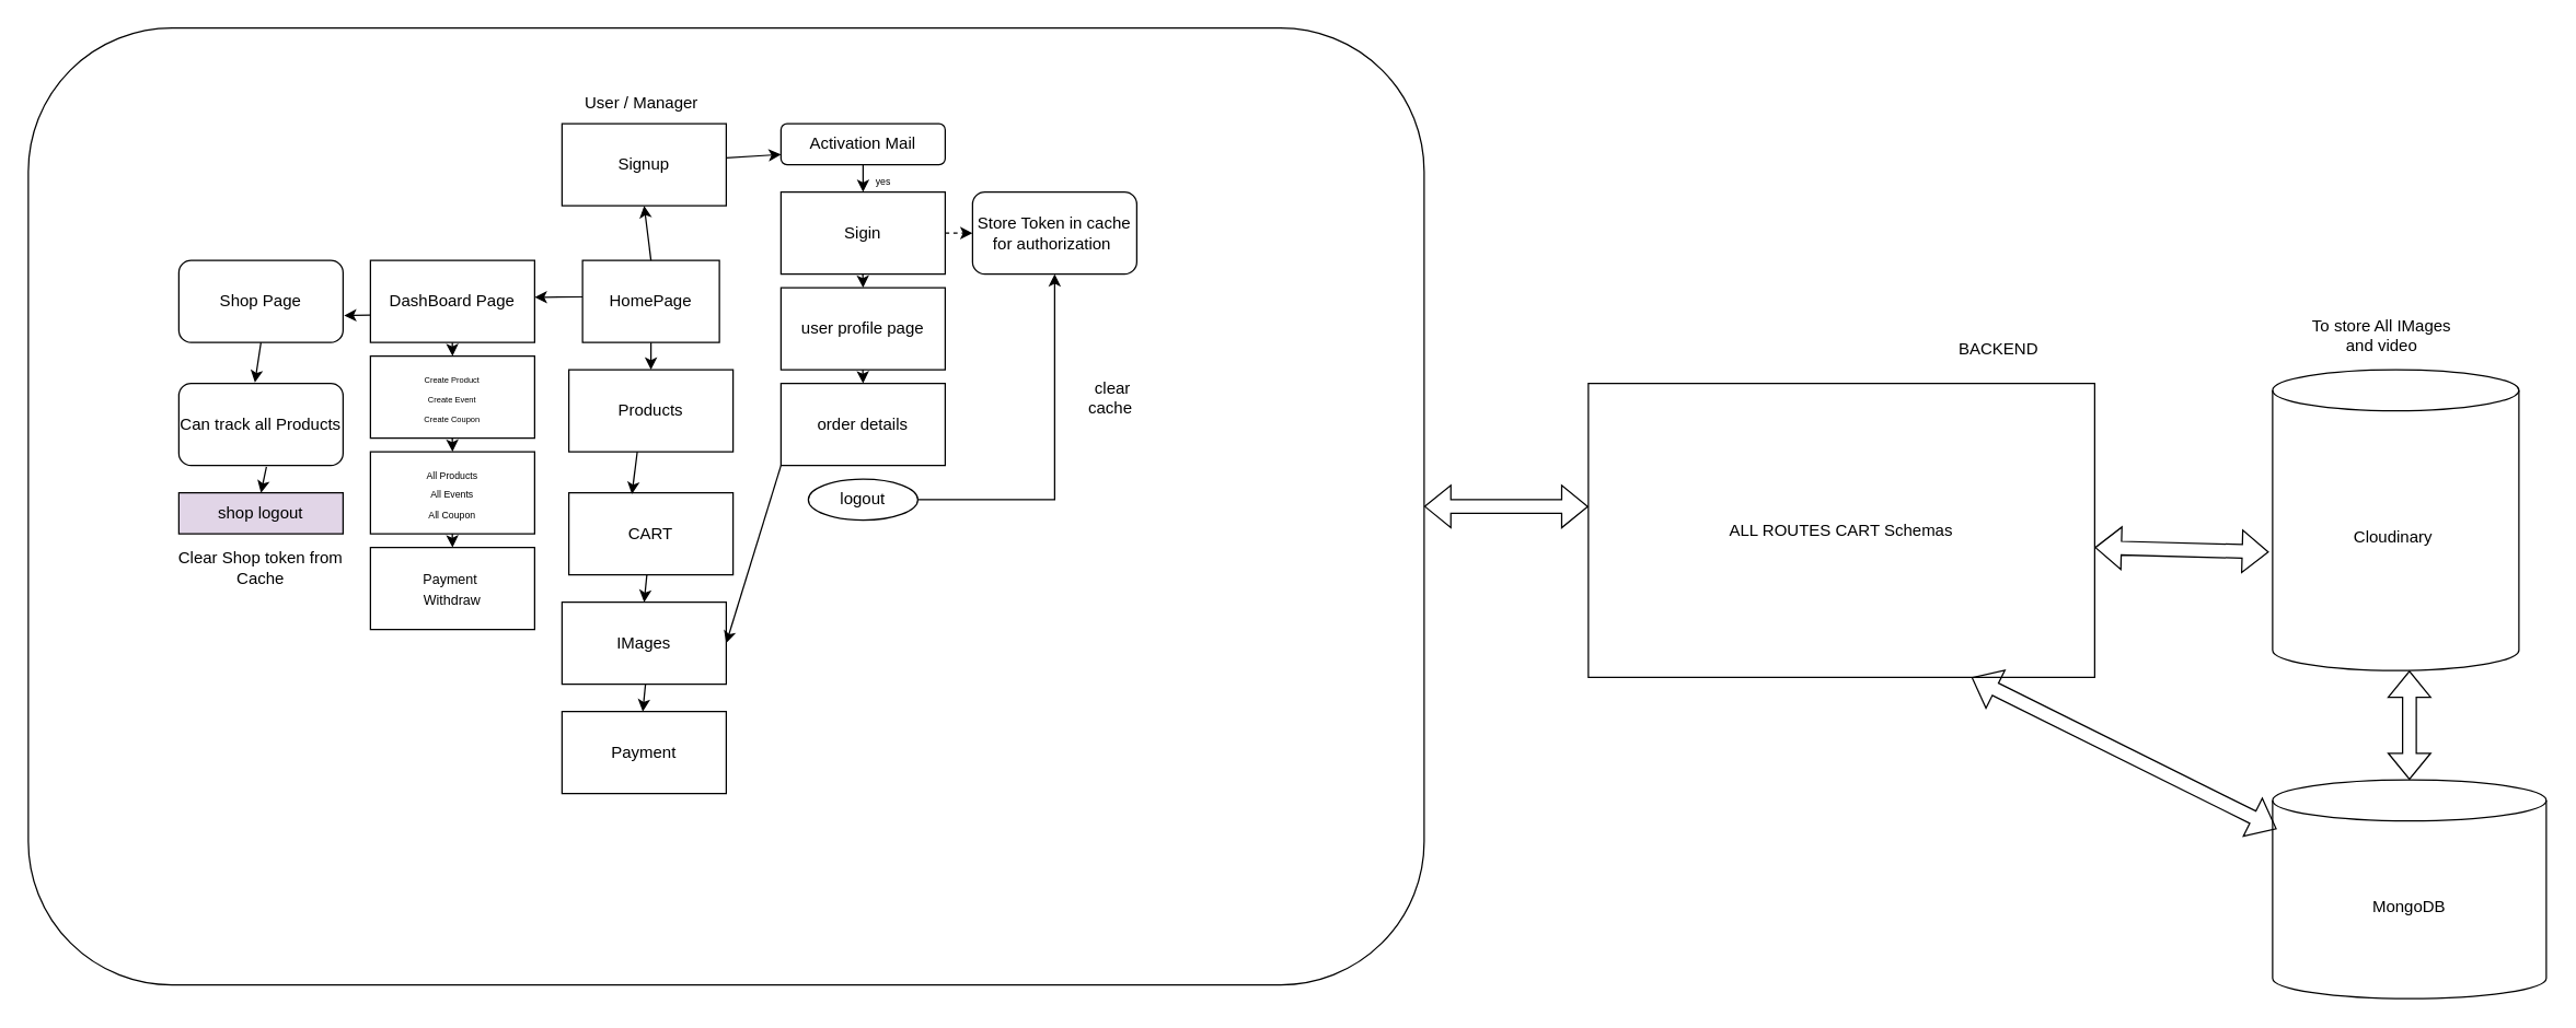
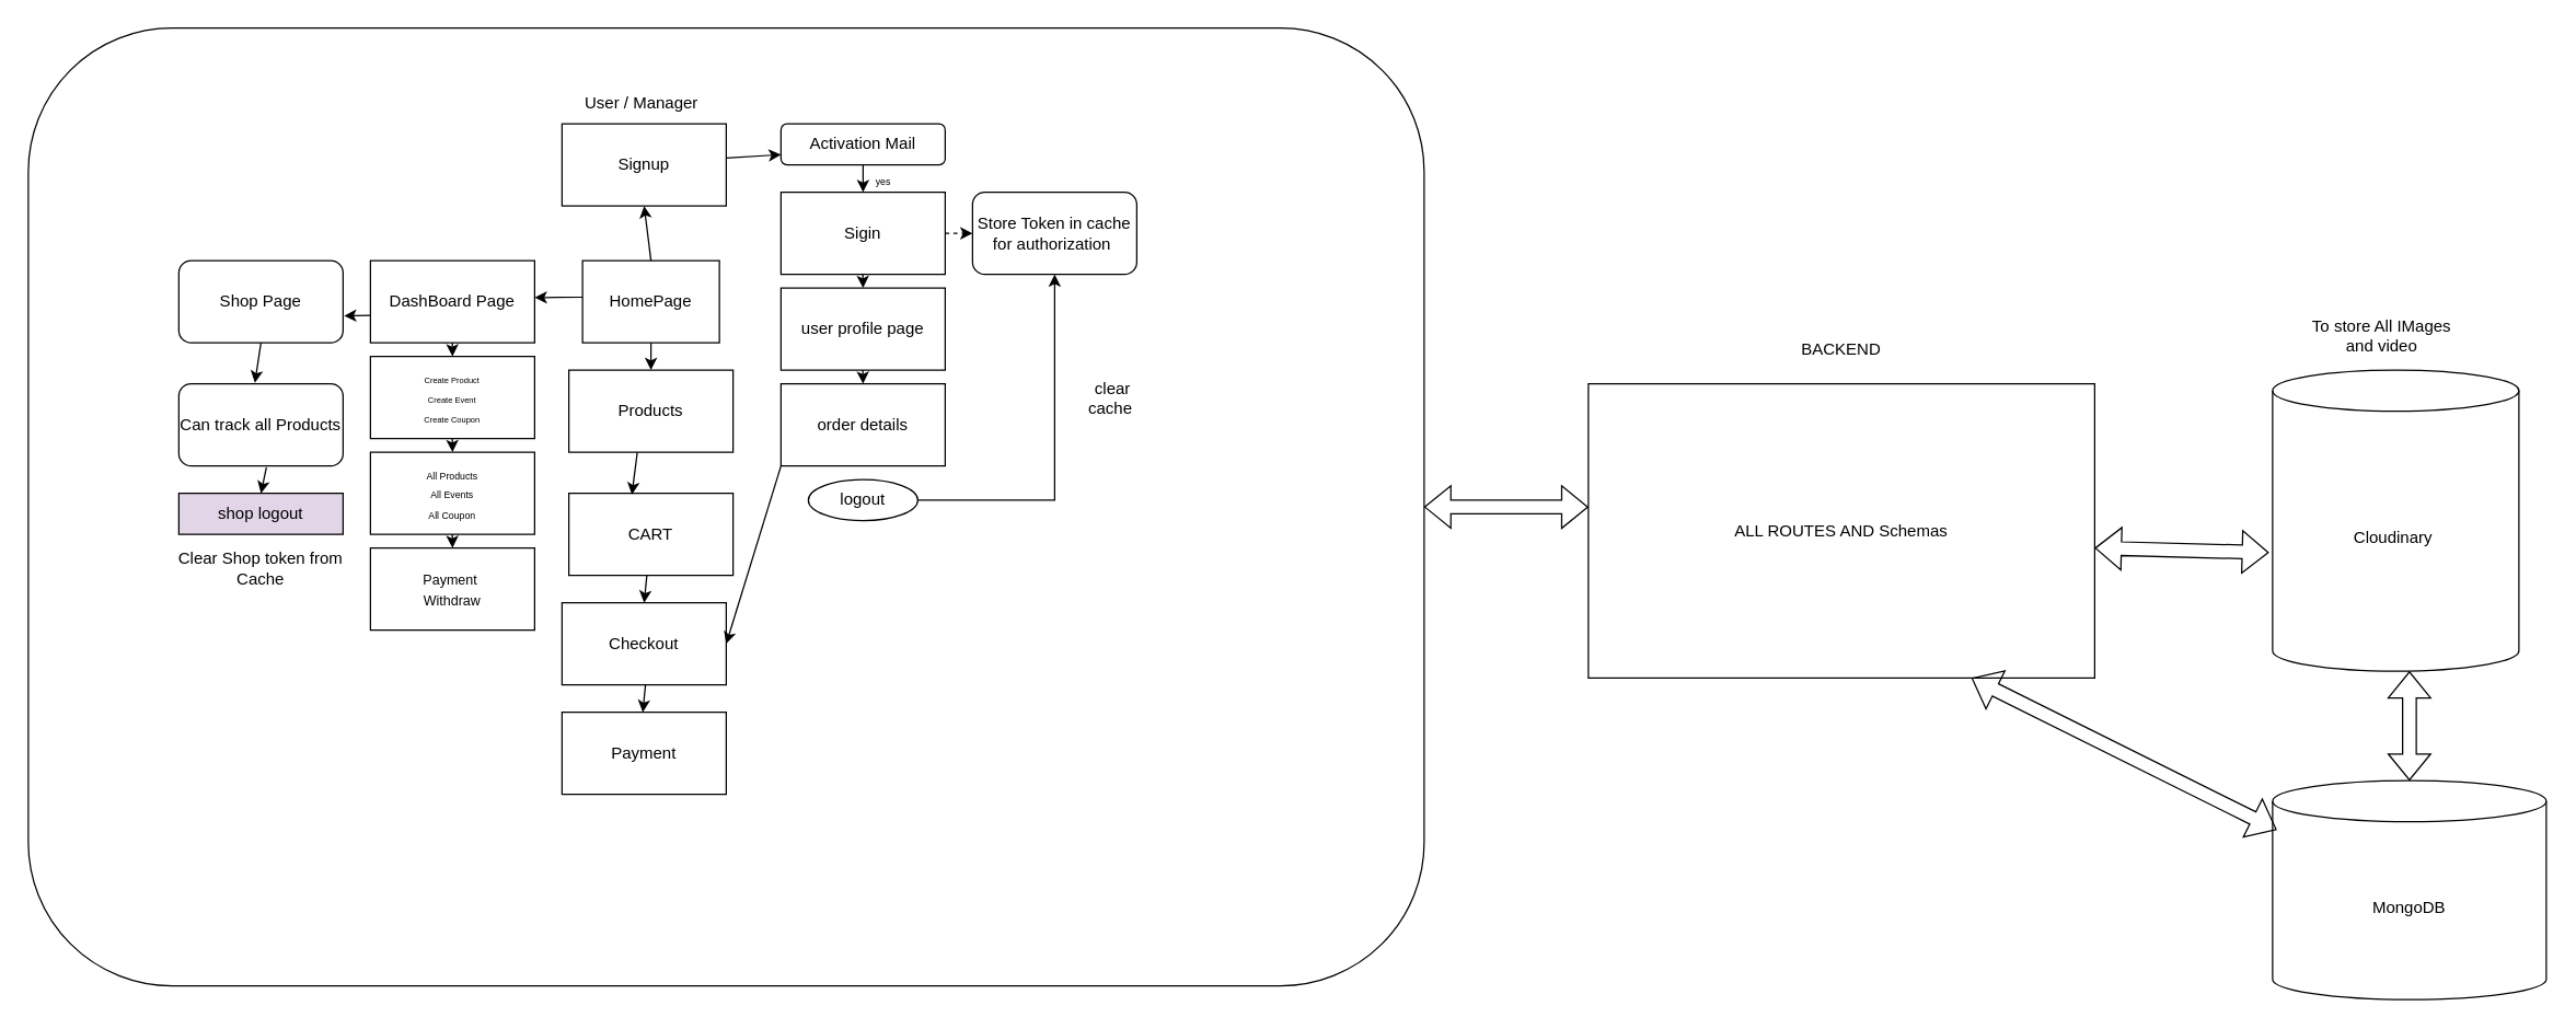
  <mxCell id="0" />
  <mxCell id="1" parent="0" />
  <mxCell id="2" value="" style="rounded=1;whiteSpace=wrap;html=1;" vertex="1" parent="1"><mxGeometry x="20" y="20" width="1020" height="700" as="geometry" /></mxCell>
  <mxCell id="3" value="HomePage" style="rounded=0;whiteSpace=wrap;html=1;" vertex="1" parent="1"><mxGeometry x="425" y="190" width="100" height="60" as="geometry" /></mxCell>
  <mxCell id="4" value="Signup" style="rounded=0;whiteSpace=wrap;html=1;" vertex="1" parent="1"><mxGeometry x="410" y="90" width="120" height="60" as="geometry" /></mxCell>
  <mxCell id="5" value="" style="endArrow=classic;html=1;rounded=0;exitX=0.5;exitY=0;exitDx=0;exitDy=0;entryX=0.5;entryY=1;entryDx=0;entryDy=0;" edge="1" parent="1" source="3" target="4"><mxGeometry width="50" height="50" relative="1" as="geometry"><mxPoint x="330" y="120" as="sourcePoint" /><mxPoint x="410" y="120" as="targetPoint" /></mxGeometry></mxCell>
  <mxCell id="6" value="User / Manager&amp;nbsp;" style="text;html=1;strokeColor=none;fillColor=none;align=center;verticalAlign=middle;whiteSpace=wrap;rounded=0;" vertex="1" parent="1"><mxGeometry x="425" y="60" width="90" height="30" as="geometry" /></mxCell>
  <mxCell id="7" value="Activation Mail" style="rounded=1;whiteSpace=wrap;html=1;" vertex="1" parent="1"><mxGeometry x="570" y="90" width="120" height="30" as="geometry" /></mxCell>
  <mxCell id="8" value="" style="endArrow=classic;html=1;rounded=0;entryX=0;entryY=0.75;entryDx=0;entryDy=0;" edge="1" parent="1" target="7"><mxGeometry width="50" height="50" relative="1" as="geometry"><mxPoint x="530" y="115" as="sourcePoint" /><mxPoint x="550" y="95" as="targetPoint" /></mxGeometry></mxCell>
  <mxCell id="9" value="" style="endArrow=classic;html=1;rounded=0;entryX=0.5;entryY=0;entryDx=0;entryDy=0;" edge="1" parent="1"><mxGeometry width="50" height="50" relative="1" as="geometry"><mxPoint x="630" y="120" as="sourcePoint" /><mxPoint x="630" y="140" as="targetPoint" /></mxGeometry></mxCell>
  <mxCell id="10" value="&lt;font style=&quot;font-size: 7px;&quot;&gt;yes&lt;/font&gt;" style="text;html=1;strokeColor=none;fillColor=none;align=center;verticalAlign=middle;whiteSpace=wrap;rounded=0;" vertex="1" parent="1"><mxGeometry x="620" y="130" width="50" as="geometry" /></mxCell>
  <mxCell id="11" value="Sigin" style="rounded=0;whiteSpace=wrap;html=1;" vertex="1" parent="1"><mxGeometry x="570" y="140" width="120" height="60" as="geometry" /></mxCell>
  <mxCell id="12" value="user profile page" style="rounded=0;whiteSpace=wrap;html=1;" vertex="1" parent="1"><mxGeometry x="570" y="210" width="120" height="60" as="geometry" /></mxCell>
  <mxCell id="13" value="order details" style="rounded=0;whiteSpace=wrap;html=1;" vertex="1" parent="1"><mxGeometry x="570" y="280" width="120" height="60" as="geometry" /></mxCell>
  <mxCell id="14" value="" style="endArrow=classic;html=1;rounded=0;" edge="1" parent="1"><mxGeometry width="50" height="50" relative="1" as="geometry"><mxPoint x="629.8" y="200" as="sourcePoint" /><mxPoint x="630" y="210" as="targetPoint" /></mxGeometry></mxCell>
  <mxCell id="15" value="" style="endArrow=classic;html=1;rounded=0;" edge="1" parent="1"><mxGeometry width="50" height="50" relative="1" as="geometry"><mxPoint x="629.8" y="270" as="sourcePoint" /><mxPoint x="630" y="280" as="targetPoint" /></mxGeometry></mxCell>
  <mxCell id="16" value="Store Token in cache for&amp;nbsp;authorization&amp;nbsp;" style="whiteSpace=wrap;html=1;rounded=1;" vertex="1" parent="1"><mxGeometry x="710" y="140" width="120" height="60" as="geometry" /></mxCell>
  <mxCell id="17" value="" style="endArrow=classic;html=1;rounded=0;exitX=1;exitY=0.5;exitDx=0;exitDy=0;entryX=0;entryY=0.5;entryDx=0;entryDy=0;dashed=1;" edge="1" parent="1" source="11" target="16"><mxGeometry width="50" height="50" relative="1" as="geometry"><mxPoint x="670" y="240" as="sourcePoint" /><mxPoint x="720" y="190" as="targetPoint" /></mxGeometry></mxCell>
  <mxCell id="18" style="edgeStyle=orthogonalEdgeStyle;rounded=0;orthogonalLoop=1;jettySize=auto;html=1;exitX=1;exitY=0.5;exitDx=0;exitDy=0;entryX=0.5;entryY=1;entryDx=0;entryDy=0;" edge="1" parent="1" source="19" target="16"><mxGeometry relative="1" as="geometry" /></mxCell>
  <mxCell id="19" value="logout" style="ellipse;whiteSpace=wrap;html=1;" vertex="1" parent="1"><mxGeometry x="590" y="350" width="80" height="30" as="geometry" /></mxCell>
  <mxCell id="20" value="&lt;div style=&quot;text-align: center;&quot;&gt;&lt;span style=&quot;background-color: initial;&quot;&gt;&amp;nbsp;clear cache&lt;/span&gt;&lt;/div&gt;" style="text;whiteSpace=wrap;html=1;" vertex="1" parent="1"><mxGeometry x="780" y="270" width="60" height="40" as="geometry" /></mxCell>
  <mxCell id="21" value="Products" style="rounded=0;whiteSpace=wrap;html=1;" vertex="1" parent="1"><mxGeometry x="415" y="270" width="120" height="60" as="geometry" /></mxCell>
  <mxCell id="22" value="CART" style="rounded=0;whiteSpace=wrap;html=1;" vertex="1" parent="1"><mxGeometry x="415" y="360" width="120" height="60" as="geometry" /></mxCell>
- <mxCell id="23" value="IMages" style="rounded=0;whiteSpace=wrap;html=1;" vertex="1" parent="1"><mxGeometry x="410" y="440" width="120" height="60" as="geometry" /></mxCell>
+ <mxCell id="23" value="Checkout" style="rounded=0;whiteSpace=wrap;html=1;" vertex="1" parent="1"><mxGeometry x="410" y="440" width="120" height="60" as="geometry" /></mxCell>
  <mxCell id="24" value="Payment" style="rounded=0;whiteSpace=wrap;html=1;" vertex="1" parent="1"><mxGeometry x="410" y="520" width="120" height="60" as="geometry" /></mxCell>
  <mxCell id="25" value="" style="endArrow=classic;html=1;rounded=0;entryX=1;entryY=0.5;entryDx=0;entryDy=0;exitX=0;exitY=1;exitDx=0;exitDy=0;" edge="1" parent="1" source="13" target="23"><mxGeometry width="50" height="50" relative="1" as="geometry"><mxPoint x="660" y="370" as="sourcePoint" /><mxPoint x="710" y="320" as="targetPoint" /></mxGeometry></mxCell>
  <mxCell id="26" value="" style="endArrow=classic;html=1;rounded=0;entryX=0.5;entryY=0;entryDx=0;entryDy=0;" edge="1" parent="1" target="21"><mxGeometry width="50" height="50" relative="1" as="geometry"><mxPoint x="475" y="250" as="sourcePoint" /><mxPoint x="525" y="200" as="targetPoint" /></mxGeometry></mxCell>
  <mxCell id="27" value="" style="endArrow=classic;html=1;rounded=0;entryX=0.384;entryY=0.016;entryDx=0;entryDy=0;entryPerimeter=0;" edge="1" parent="1" target="22"><mxGeometry width="50" height="50" relative="1" as="geometry"><mxPoint x="465" y="330" as="sourcePoint" /><mxPoint x="515" y="280" as="targetPoint" /></mxGeometry></mxCell>
  <mxCell id="28" value="" style="endArrow=classic;html=1;rounded=0;entryX=0.5;entryY=0;entryDx=0;entryDy=0;" edge="1" parent="1" target="23"><mxGeometry width="50" height="50" relative="1" as="geometry"><mxPoint x="472" y="420" as="sourcePoint" /><mxPoint x="468" y="451" as="targetPoint" /></mxGeometry></mxCell>
  <mxCell id="29" value="" style="endArrow=classic;html=1;rounded=0;entryX=0.5;entryY=0;entryDx=0;entryDy=0;" edge="1" parent="1"><mxGeometry width="50" height="50" relative="1" as="geometry"><mxPoint x="471" y="500" as="sourcePoint" /><mxPoint x="469" y="520" as="targetPoint" /></mxGeometry></mxCell>
  <mxCell id="30" value="" style="endArrow=classic;html=1;rounded=0;exitX=-0.001;exitY=0.445;exitDx=0;exitDy=0;exitPerimeter=0;" edge="1" parent="1" source="3"><mxGeometry width="50" height="50" relative="1" as="geometry"><mxPoint x="500" y="340" as="sourcePoint" /><mxPoint x="390" y="217" as="targetPoint" /></mxGeometry></mxCell>
  <mxCell id="31" value="DashBoard Page" style="rounded=0;whiteSpace=wrap;html=1;" vertex="1" parent="1"><mxGeometry x="270" y="190" width="120" height="60" as="geometry" /></mxCell>
  <mxCell id="32" value="&lt;font style=&quot;font-size: 6px;&quot;&gt;Create Product&lt;br&gt;Create Event&lt;br&gt;Create Coupon&lt;br&gt;&lt;/font&gt;" style="rounded=0;whiteSpace=wrap;html=1;" vertex="1" parent="1"><mxGeometry x="270" y="260" width="120" height="60" as="geometry" /></mxCell>
  <mxCell id="33" value="&lt;font style=&quot;font-size: 7px;&quot;&gt;All Products&lt;br&gt;All Events&lt;br&gt;All Coupon&lt;br&gt;&lt;/font&gt;" style="rounded=0;whiteSpace=wrap;html=1;" vertex="1" parent="1"><mxGeometry x="270" y="330" width="120" height="60" as="geometry" /></mxCell>
  <mxCell id="34" value="&lt;font size=&quot;1&quot;&gt;Payment&amp;nbsp;&lt;br&gt;Withdraw&lt;br&gt;&lt;/font&gt;" style="rounded=0;whiteSpace=wrap;html=1;" vertex="1" parent="1"><mxGeometry x="270" y="400" width="120" height="60" as="geometry" /></mxCell>
  <mxCell id="35" value="Shop Page" style="rounded=1;whiteSpace=wrap;html=1;" vertex="1" parent="1"><mxGeometry x="130" y="190" width="120" height="60" as="geometry" /></mxCell>
  <mxCell id="36" value="Can track all Products" style="rounded=1;whiteSpace=wrap;html=1;" vertex="1" parent="1"><mxGeometry x="130" y="280" width="120" height="60" as="geometry" /></mxCell>
  <mxCell id="37" value="" style="endArrow=classic;html=1;rounded=0;" edge="1" parent="1"><mxGeometry width="50" height="50" relative="1" as="geometry"><mxPoint x="329.82" y="250" as="sourcePoint" /><mxPoint x="330" y="260" as="targetPoint" /></mxGeometry></mxCell>
  <mxCell id="38" value="" style="endArrow=classic;html=1;rounded=0;" edge="1" parent="1"><mxGeometry width="50" height="50" relative="1" as="geometry"><mxPoint x="329.82" y="320" as="sourcePoint" /><mxPoint x="330" y="330" as="targetPoint" /></mxGeometry></mxCell>
  <mxCell id="39" value="" style="endArrow=classic;html=1;rounded=0;" edge="1" parent="1"><mxGeometry width="50" height="50" relative="1" as="geometry"><mxPoint x="329.82" y="390" as="sourcePoint" /><mxPoint x="330" y="400" as="targetPoint" /></mxGeometry></mxCell>
  <mxCell id="40" value="" style="endArrow=classic;html=1;rounded=0;entryX=1.006;entryY=0.672;entryDx=0;entryDy=0;entryPerimeter=0;" edge="1" parent="1" target="35"><mxGeometry width="50" height="50" relative="1" as="geometry"><mxPoint x="270" y="230" as="sourcePoint" /><mxPoint x="320" y="180" as="targetPoint" /></mxGeometry></mxCell>
  <mxCell id="41" value="" style="endArrow=classic;html=1;rounded=0;entryX=0.463;entryY=-0.012;entryDx=0;entryDy=0;entryPerimeter=0;" edge="1" parent="1" target="36"><mxGeometry width="50" height="50" relative="1" as="geometry"><mxPoint x="190" y="250" as="sourcePoint" /><mxPoint x="210" y="230" as="targetPoint" /></mxGeometry></mxCell>
  <mxCell id="42" value="shop logout" style="rounded=0;whiteSpace=wrap;html=1;fillColor=#e1d5e7;" vertex="1" parent="1"><mxGeometry x="130" y="360" width="120" height="30" as="geometry" /></mxCell>
  <mxCell id="43" value="" style="endArrow=classic;html=1;rounded=0;entryX=0.463;entryY=-0.012;entryDx=0;entryDy=0;entryPerimeter=0;" edge="1" parent="1"><mxGeometry width="50" height="50" relative="1" as="geometry"><mxPoint x="194" y="341" as="sourcePoint" /><mxPoint x="190" y="360" as="targetPoint" /></mxGeometry></mxCell>
  <mxCell id="44" value="Clear Shop token from Cache" style="text;html=1;strokeColor=none;fillColor=none;align=center;verticalAlign=middle;whiteSpace=wrap;rounded=0;" vertex="1" parent="1"><mxGeometry x="120" y="400" width="140" height="30" as="geometry" /></mxCell>
- <mxCell id="45" value="ALL ROUTES CART Schemas" style="rounded=0;whiteSpace=wrap;html=1;" vertex="1" parent="1"><mxGeometry x="1160" y="280" width="370" height="215" as="geometry" /></mxCell>
- <mxCell id="46" value="BACKEND" style="text;html=1;strokeColor=none;fillColor=none;align=center;verticalAlign=middle;whiteSpace=wrap;rounded=0;" vertex="1" parent="1"><mxGeometry x="1430" y="240" width="60" height="30" as="geometry" /></mxCell>
+ <mxCell id="45" value="ALL ROUTES AND Schemas" style="rounded=0;whiteSpace=wrap;html=1;" vertex="1" parent="1"><mxGeometry x="1160" y="280" width="370" height="215" as="geometry" /></mxCell>
+ <mxCell id="46" value="BACKEND" style="text;html=1;strokeColor=none;fillColor=none;align=center;verticalAlign=middle;whiteSpace=wrap;rounded=0;" vertex="1" parent="1"><mxGeometry x="1315" y="240" width="60" height="30" as="geometry" /></mxCell>
  <mxCell id="47" value="" style="shape=flexArrow;endArrow=classic;startArrow=classic;html=1;rounded=0;exitX=1;exitY=0.5;exitDx=0;exitDy=0;entryX=0;entryY=0.419;entryDx=0;entryDy=0;entryPerimeter=0;" edge="1" parent="1" source="2" target="45"><mxGeometry width="100" height="100" relative="1" as="geometry"><mxPoint x="1120" y="320" as="sourcePoint" /><mxPoint x="1220" y="220" as="targetPoint" /></mxGeometry></mxCell>
  <mxCell id="48" value="Cloudinary&amp;nbsp;" style="shape=cylinder3;whiteSpace=wrap;html=1;boundedLbl=1;backgroundOutline=1;size=15;" vertex="1" parent="1"><mxGeometry x="1660" y="270" width="180" height="220" as="geometry" /></mxCell>
  <mxCell id="49" value="To store All IMages and video" style="text;html=1;strokeColor=none;fillColor=none;align=center;verticalAlign=middle;whiteSpace=wrap;rounded=0;" vertex="1" parent="1"><mxGeometry x="1680" y="230" width="120" height="30" as="geometry" /></mxCell>
  <mxCell id="50" value="" style="shape=flexArrow;endArrow=classic;startArrow=classic;html=1;rounded=0;entryX=-0.015;entryY=0.606;entryDx=0;entryDy=0;entryPerimeter=0;" edge="1" parent="1" target="48"><mxGeometry width="100" height="100" relative="1" as="geometry"><mxPoint x="1530" y="400" as="sourcePoint" /><mxPoint x="1630" y="300" as="targetPoint" /></mxGeometry></mxCell>
  <mxCell id="51" value="MongoDB" style="shape=cylinder3;whiteSpace=wrap;html=1;boundedLbl=1;backgroundOutline=1;size=15;" vertex="1" parent="1"><mxGeometry x="1660" y="570" width="200" height="160" as="geometry" /></mxCell>
  <mxCell id="52" value="" style="shape=flexArrow;endArrow=classic;startArrow=classic;html=1;rounded=0;exitX=0.5;exitY=0;exitDx=0;exitDy=0;exitPerimeter=0;" edge="1" parent="1" source="51"><mxGeometry width="100" height="100" relative="1" as="geometry"><mxPoint x="1660" y="590" as="sourcePoint" /><mxPoint x="1760" y="490" as="targetPoint" /></mxGeometry></mxCell>
  <mxCell id="53" value="" style="shape=flexArrow;endArrow=classic;startArrow=classic;html=1;rounded=0;exitX=0.015;exitY=0.225;exitDx=0;exitDy=0;exitPerimeter=0;" edge="1" parent="1" source="51"><mxGeometry width="100" height="100" relative="1" as="geometry"><mxPoint x="1340" y="595" as="sourcePoint" /><mxPoint x="1440" y="495" as="targetPoint" /></mxGeometry></mxCell>
